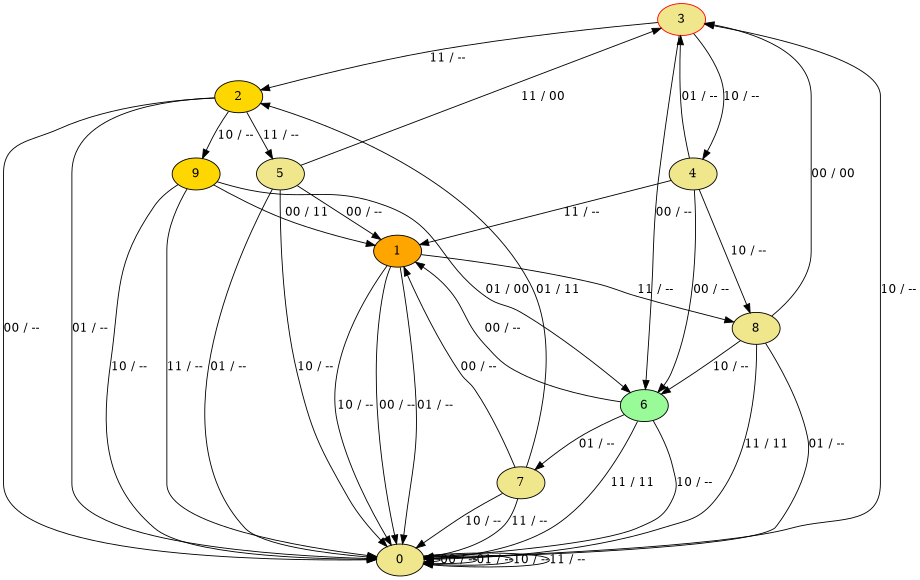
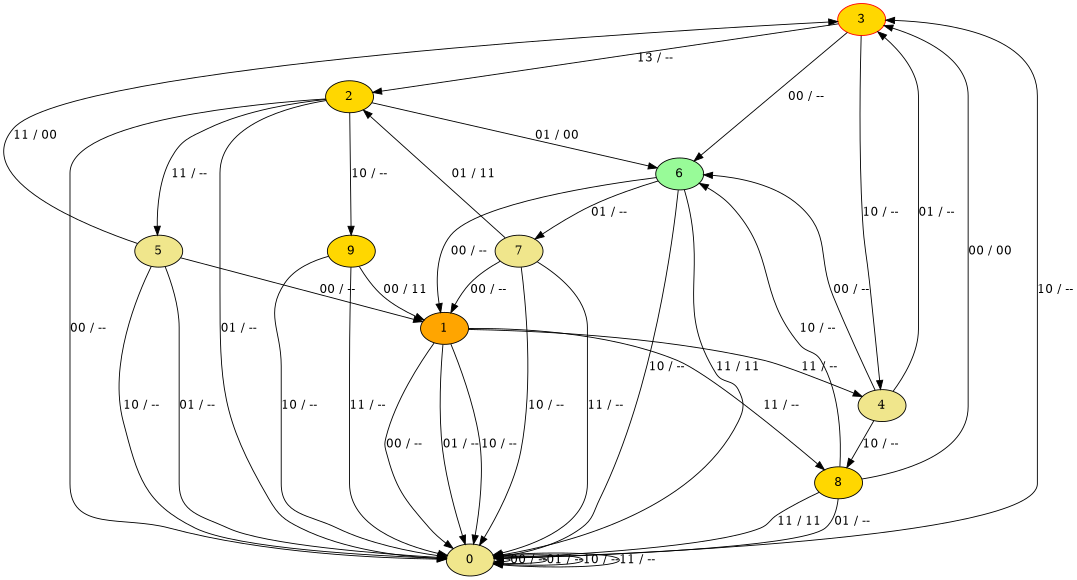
  digraph {
    node [fillcolor=khaki style=filled]
-   3 [color=red]
+   3 [color=red fillcolor=gold]
    2 [fillcolor=gold]
    4
    6 [fillcolor=palegreen]
    0
    5
    9 [fillcolor=gold]
    1 [fillcolor=orange]
-   8
+   8 [fillcolor=gold]
    7
-   3 -> 2 [label="11 / --"]
+   3 -> 2 [label="13 / --"]
    3 -> 4 [label="10 / --"]
    3 -> 6 [label="00 / --"]
    2 -> 0 [label="00 / --"]
    2 -> 0 [label="01 / --"]
    2 -> 5 [label="11 / --"]
    2 -> 9 [label="10 / --"]
    4 -> 3 [label="01 / --"]
    4 -> 6 [label="00 / --"]
-   4 -> 1 [label="11 / --"]
+   1 -> 4 [label="11 / --"]
    4 -> 8 [label="10 / --"]
    6 -> 0 [label="10 / --"]
    6 -> 0 [label="11 / 11"]
    6 -> 1 [label="00 / --"]
    6 -> 7 [label="01 / --"]
    0 -> 3 [label="10 / --"]
    0 -> 0 [label="00 / --"]
    0 -> 0 [label="01 / --"]
    0 -> 0 [label="10 / --"]
    0 -> 0 [label="11 / --"]
    5 -> 3 [label="11 / 00"]
    5 -> 0 [label="01 / --"]
    5 -> 0 [label="10 / --"]
    5 -> 1 [label="00 / --"]
-   9 -> 6 [label="01 / 00"]
+   2 -> 6 [label="01 / 00"]
    9 -> 0 [label="10 / --"]
    9 -> 0 [label="11 / --"]
    9 -> 1 [label="00 / 11"]
    1 -> 0 [label="00 / --"]
    1 -> 0 [label="01 / --"]
    1 -> 0 [label="10 / --"]
    1 -> 8 [label="11 / --"]
    8 -> 3 [label="00 / 00"]
    8 -> 6 [label="10 / --"]
    8 -> 0 [label="01 / --"]
    8 -> 0 [label="11 / 11"]
    7 -> 2 [label="01 / 11"]
    7 -> 0 [label="10 / --"]
    7 -> 0 [label="11 / --"]
    7 -> 1 [label="00 / --"]
  }
